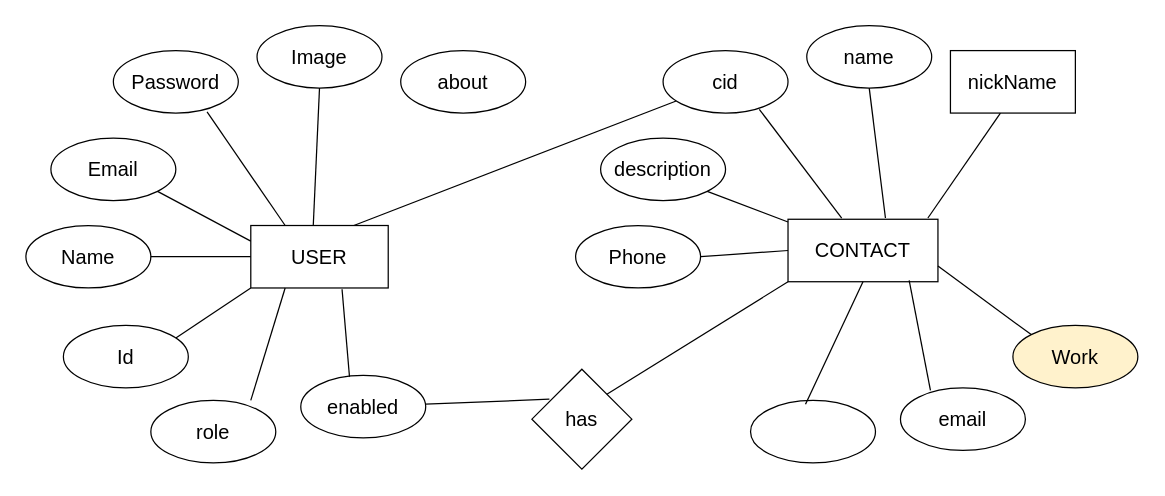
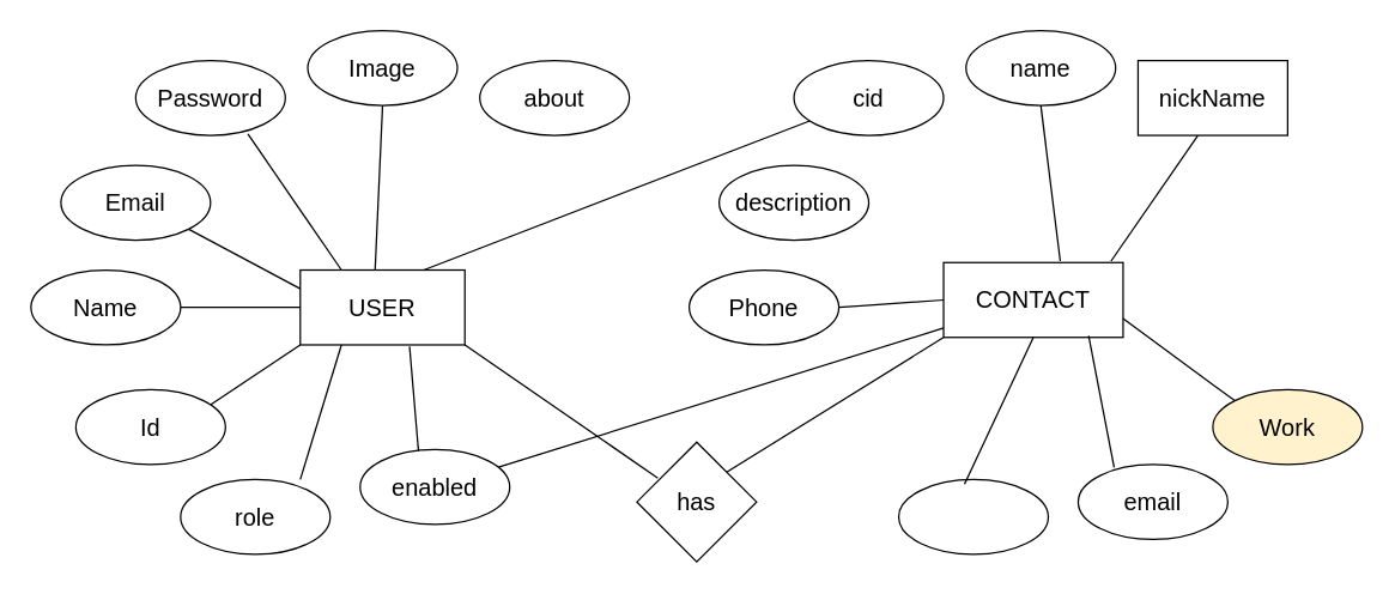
  <mxCell id="0" />
  <mxCell id="1" parent="0" />
  <mxCell id="2" value="&lt;font style=&quot;font-size: 16px;&quot;&gt;USER&lt;/font&gt;" style="rounded=0;whiteSpace=wrap;html=1;" vertex="1" parent="1"><mxGeometry x="200" y="180" width="110" height="50" as="geometry" /></mxCell>
  <mxCell id="3" value="&lt;font style=&quot;font-size: 16px;&quot;&gt;CONTACT&lt;/font&gt;" style="rounded=0;whiteSpace=wrap;html=1;" vertex="1" parent="1"><mxGeometry x="630" y="175" width="120" height="50" as="geometry" /></mxCell>
  <mxCell id="4" value="Name" style="ellipse;whiteSpace=wrap;html=1;fontSize=16;" vertex="1" parent="1"><mxGeometry x="20" y="180" width="100" height="50" as="geometry" /></mxCell>
  <mxCell id="5" value="Email" style="ellipse;whiteSpace=wrap;html=1;fontSize=16;" vertex="1" parent="1"><mxGeometry y="110" width="100" height="50" as="geometry" x="40" /></mxCell>
  <mxCell id="6" value="Password" style="ellipse;whiteSpace=wrap;html=1;fontSize=16;" vertex="1" parent="1"><mxGeometry x="90" y="40" width="100" height="50" as="geometry" /></mxCell>
  <mxCell id="7" value="Image" style="ellipse;whiteSpace=wrap;html=1;fontSize=16;" vertex="1" parent="1"><mxGeometry x="205" y="20" width="100" height="50" as="geometry" /></mxCell>
  <mxCell id="8" value="about" style="ellipse;whiteSpace=wrap;html=1;fontSize=16;" vertex="1" parent="1"><mxGeometry x="320" y="40" width="100" height="50" as="geometry" /></mxCell>
  <mxCell id="9" value="Id" style="ellipse;whiteSpace=wrap;html=1;fontSize=16;" vertex="1" parent="1"><mxGeometry x="50" y="260" width="100" height="50" as="geometry" /></mxCell>
  <mxCell id="10" value="role" style="ellipse;whiteSpace=wrap;html=1;fontSize=16;" vertex="1" parent="1"><mxGeometry x="120" y="320" width="100" height="50" as="geometry" /></mxCell>
  <mxCell id="11" value="enabled" style="ellipse;whiteSpace=wrap;html=1;fontSize=16;" vertex="1" parent="1"><mxGeometry x="240" y="300" width="100" height="50" as="geometry" /></mxCell>
  <mxCell id="12" value="Phone" style="ellipse;whiteSpace=wrap;html=1;fontSize=16;" vertex="1" parent="1"><mxGeometry x="460" y="180" width="100" height="50" as="geometry" /></mxCell>
  <mxCell id="13" value="description" style="ellipse;whiteSpace=wrap;html=1;fontSize=16;" vertex="1" parent="1"><mxGeometry x="480" y="110" width="100" height="50" as="geometry" /></mxCell>
  <mxCell id="14" value="cid" style="ellipse;whiteSpace=wrap;html=1;fontSize=16;" vertex="1" parent="1"><mxGeometry x="530" y="40" width="100" height="50" as="geometry" /></mxCell>
  <mxCell id="15" value="name" style="ellipse;whiteSpace=wrap;html=1;fontSize=16;" vertex="1" parent="1"><mxGeometry x="645" y="20" width="100" height="50" as="geometry" /></mxCell>
  <mxCell id="16" value="nickName" style="whiteSpace=wrap;html=1;fontSize=16;rounded=0;" vertex="1" parent="1"><mxGeometry x="760" y="40" width="100" height="50" as="geometry" /></mxCell>
  <mxCell id="17" value="" style="ellipse;whiteSpace=wrap;html=1;fontSize=16;" vertex="1" parent="1"><mxGeometry x="600" y="320" width="100" height="50" as="geometry" /></mxCell>
  <mxCell id="18" value="email" style="ellipse;whiteSpace=wrap;html=1;fontSize=16;" vertex="1" parent="1"><mxGeometry x="720" y="310" width="100" height="50" as="geometry" /></mxCell>
  <mxCell id="19" value="Work" style="ellipse;whiteSpace=wrap;html=1;fontSize=16;fillColor=#fff2cc;" vertex="1" parent="1"><mxGeometry x="810" y="260" width="100" height="50" as="geometry" /></mxCell>
  <mxCell id="20" value="" style="endArrow=none;html=1;rounded=0;fontSize=16;exitX=0.75;exitY=0;exitDx=0;exitDy=0;" edge="1" parent="1" source="2" target="14"><mxGeometry width="50" height="50" relative="1" as="geometry"><mxPoint x="440" y="190" as="sourcePoint" /><mxPoint x="490" y="140" as="targetPoint" /></mxGeometry></mxCell>
  <mxCell id="21" value="" style="endArrow=none;html=1;rounded=0;fontSize=16;entryX=0.5;entryY=1;entryDx=0;entryDy=0;" edge="1" parent="1" target="7"><mxGeometry width="50" height="50" relative="1" as="geometry"><mxPoint x="250" y="180" as="sourcePoint" /><mxPoint x="490" y="140" as="targetPoint" /></mxGeometry></mxCell>
  <mxCell id="22" value="" style="endArrow=none;html=1;rounded=0;fontSize=16;exitX=0.25;exitY=0;exitDx=0;exitDy=0;entryX=0.75;entryY=0.98;entryDx=0;entryDy=0;entryPerimeter=0;" edge="1" parent="1" source="2" target="6"><mxGeometry width="50" height="50" relative="1" as="geometry"><mxPoint x="440" y="190" as="sourcePoint" /><mxPoint x="490" y="140" as="targetPoint" /></mxGeometry></mxCell>
  <mxCell id="23" value="" style="endArrow=none;html=1;rounded=0;fontSize=16;entryX=1;entryY=1;entryDx=0;entryDy=0;exitX=0;exitY=0.25;exitDx=0;exitDy=0;" edge="1" parent="1" source="2" target="5"><mxGeometry width="50" height="50" relative="1" as="geometry"><mxPoint x="440" y="190" as="sourcePoint" /><mxPoint x="490" y="140" as="targetPoint" /></mxGeometry></mxCell>
  <mxCell id="24" value="" style="endArrow=none;html=1;rounded=0;fontSize=16;entryX=1;entryY=0.5;entryDx=0;entryDy=0;exitX=0;exitY=0.5;exitDx=0;exitDy=0;" edge="1" parent="1" source="2" target="4"><mxGeometry width="50" height="50" relative="1" as="geometry"><mxPoint x="210" y="202.5" as="sourcePoint" /><mxPoint x="135.355" y="162.678" as="targetPoint" /></mxGeometry></mxCell>
  <mxCell id="25" value="" style="endArrow=none;html=1;rounded=0;fontSize=16;exitX=0;exitY=1;exitDx=0;exitDy=0;" edge="1" parent="1" source="2"><mxGeometry width="50" height="50" relative="1" as="geometry"><mxPoint x="220" y="212.5" as="sourcePoint" /><mxPoint x="140" y="270" as="targetPoint" /></mxGeometry></mxCell>
  <mxCell id="26" value="" style="endArrow=none;html=1;rounded=0;fontSize=16;exitX=0.25;exitY=1;exitDx=0;exitDy=0;" edge="1" parent="1" source="2"><mxGeometry width="50" height="50" relative="1" as="geometry"><mxPoint x="230" y="222.5" as="sourcePoint" /><mxPoint x="200" y="320" as="targetPoint" /></mxGeometry></mxCell>
  <mxCell id="27" value="" style="endArrow=none;html=1;rounded=0;fontSize=16;entryX=0.39;entryY=0.02;entryDx=0;entryDy=0;exitX=0.664;exitY=1.02;exitDx=0;exitDy=0;entryPerimeter=0;exitPerimeter=0;" edge="1" parent="1" source="2" target="11"><mxGeometry width="50" height="50" relative="1" as="geometry"><mxPoint x="240" y="232.5" as="sourcePoint" /><mxPoint x="165.355" y="192.678" as="targetPoint" /></mxGeometry></mxCell>
  <mxCell id="28" value="" style="endArrow=none;html=1;rounded=0;fontSize=16;entryX=0.4;entryY=1;entryDx=0;entryDy=0;exitX=0.933;exitY=-0.02;exitDx=0;exitDy=0;entryPerimeter=0;exitPerimeter=0;" edge="1" parent="1" source="3" target="16"><mxGeometry width="50" height="50" relative="1" as="geometry"><mxPoint x="250" y="242.5" as="sourcePoint" /><mxPoint x="175.355" y="202.678" as="targetPoint" /></mxGeometry></mxCell>
  <mxCell id="29" value="" style="endArrow=none;html=1;rounded=0;fontSize=16;entryX=0.5;entryY=1;entryDx=0;entryDy=0;exitX=0.65;exitY=-0.02;exitDx=0;exitDy=0;exitPerimeter=0;" edge="1" parent="1" source="3" target="15"><mxGeometry width="50" height="50" relative="1" as="geometry"><mxPoint x="741.96" y="189" as="sourcePoint" /><mxPoint x="810" y="100" as="targetPoint" /></mxGeometry></mxCell>
- <mxCell id="30" value="" style="endArrow=none;html=1;rounded=0;fontSize=16;entryX=0.77;entryY=0.94;entryDx=0;entryDy=0;exitX=0.358;exitY=-0.02;exitDx=0;exitDy=0;entryPerimeter=0;exitPerimeter=0;" edge="1" parent="1" source="3" target="14"><mxGeometry width="50" height="50" relative="1" as="geometry"><mxPoint x="751.96" y="199" as="sourcePoint" /><mxPoint x="820" y="110" as="targetPoint" /></mxGeometry></mxCell>
- <mxCell id="31" value="" style="endArrow=none;html=1;rounded=0;fontSize=16;entryX=1;entryY=1;entryDx=0;entryDy=0;" edge="1" parent="1" source="3" target="13"><mxGeometry width="50" height="50" relative="1" as="geometry"><mxPoint x="761.96" y="209" as="sourcePoint" /><mxPoint x="830" y="120" as="targetPoint" /></mxGeometry></mxCell>
+ <mxCell id="31" value="" style="endArrow=none;html=1;rounded=0;fontSize=16;" edge="1" parent="1" source="3" target="11"><mxGeometry width="50" height="50" relative="1" as="geometry"><mxPoint x="761.96" y="209" as="sourcePoint" /><mxPoint x="830" y="120" as="targetPoint" /></mxGeometry></mxCell>
  <mxCell id="32" value="" style="endArrow=none;html=1;rounded=0;fontSize=16;entryX=1;entryY=0.5;entryDx=0;entryDy=0;exitX=0;exitY=0.5;exitDx=0;exitDy=0;" edge="1" parent="1" source="3" target="12"><mxGeometry width="50" height="50" relative="1" as="geometry"><mxPoint x="771.96" y="219" as="sourcePoint" /><mxPoint x="840" y="130" as="targetPoint" /></mxGeometry></mxCell>
  <mxCell id="33" value="" style="endArrow=none;html=1;rounded=0;fontSize=16;entryX=0.44;entryY=0.06;entryDx=0;entryDy=0;exitX=0.5;exitY=1;exitDx=0;exitDy=0;entryPerimeter=0;" edge="1" parent="1" source="3" target="17"><mxGeometry width="50" height="50" relative="1" as="geometry"><mxPoint x="781.96" y="229" as="sourcePoint" /><mxPoint x="850" y="140" as="targetPoint" /></mxGeometry></mxCell>
  <mxCell id="34" value="" style="endArrow=none;html=1;rounded=0;fontSize=16;entryX=0.808;entryY=0.98;entryDx=0;entryDy=0;exitX=0.24;exitY=0.04;exitDx=0;exitDy=0;entryPerimeter=0;exitPerimeter=0;" edge="1" parent="1" source="18" target="3"><mxGeometry width="50" height="50" relative="1" as="geometry"><mxPoint x="791.96" y="239" as="sourcePoint" /><mxPoint x="860" y="150" as="targetPoint" /></mxGeometry></mxCell>
  <mxCell id="35" value="" style="endArrow=none;html=1;rounded=0;fontSize=16;entryX=1;entryY=0.75;entryDx=0;entryDy=0;exitX=0;exitY=0;exitDx=0;exitDy=0;" edge="1" parent="1" source="19" target="3"><mxGeometry width="50" height="50" relative="1" as="geometry"><mxPoint x="801.96" y="249" as="sourcePoint" /><mxPoint x="870" y="160" as="targetPoint" /></mxGeometry></mxCell>
  <mxCell id="36" value="has" style="rhombus;whiteSpace=wrap;html=1;fontSize=16;" vertex="1" parent="1"><mxGeometry x="425" y="295" width="80" height="80" as="geometry" /></mxCell>
- <mxCell id="37" value="" style="endArrow=none;html=1;rounded=0;fontSize=16;exitX=0.175;exitY=0.3;exitDx=0;exitDy=0;exitPerimeter=0;" edge="1" parent="1" source="36" target="11"><mxGeometry width="50" height="50" relative="1" as="geometry"><mxPoint x="440" y="290" as="sourcePoint" /><mxPoint x="490" y="240" as="targetPoint" /></mxGeometry></mxCell>
+ <mxCell id="37" value="" style="endArrow=none;html=1;rounded=0;fontSize=16;exitX=0.175;exitY=0.3;exitDx=0;exitDy=0;exitPerimeter=0;entryX=1;entryY=1;entryDx=0;entryDy=0;" edge="1" parent="1" source="36" target="2"><mxGeometry width="50" height="50" relative="1" as="geometry"><mxPoint x="440" y="290" as="sourcePoint" /><mxPoint x="490" y="240" as="targetPoint" /></mxGeometry></mxCell>
  <mxCell id="38" value="" style="endArrow=none;html=1;rounded=0;fontSize=16;entryX=0;entryY=1;entryDx=0;entryDy=0;exitX=1;exitY=0;exitDx=0;exitDy=0;" edge="1" parent="1" source="36" target="3"><mxGeometry width="50" height="50" relative="1" as="geometry"><mxPoint x="811.96" y="259" as="sourcePoint" /><mxPoint x="880" y="170" as="targetPoint" /></mxGeometry></mxCell>
